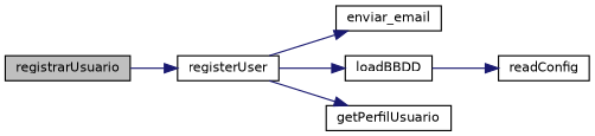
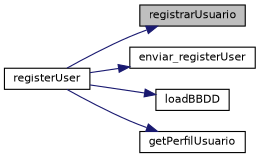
  digraph {
    rankdir=LR
    node [color=black fillcolor=white fontname=Helvetica fontsize=10 shape=record style=filled]
    edge [color=midnightblue fontname=Helvetica fontsize=10 labelfontname=Helvetica labelfontsize=10 style=solid]
    n1 [fillcolor=grey75 fontcolor=black height=0.2 label=registrarUsuario width=0.4]
    n2 [height=0.2 label=registerUser width=0.4]
-   n3 [height=0.2 label=enviar_email width=0.4]
+   n3 [height=0.2 label=enviar_registerUser width=0.4]
    n4 [height=0.2 label=loadBBDD width=0.4]
    n5 [height=0.2 label=getPerfilUsuario width=0.4]
-   n6 [height=0.2 label=readConfig width=0.4]
-   n1 -> n2
+   n2 -> n1
    n2 -> n3
    n2 -> n4
    n2 -> n5
-   n4 -> n6
  }
